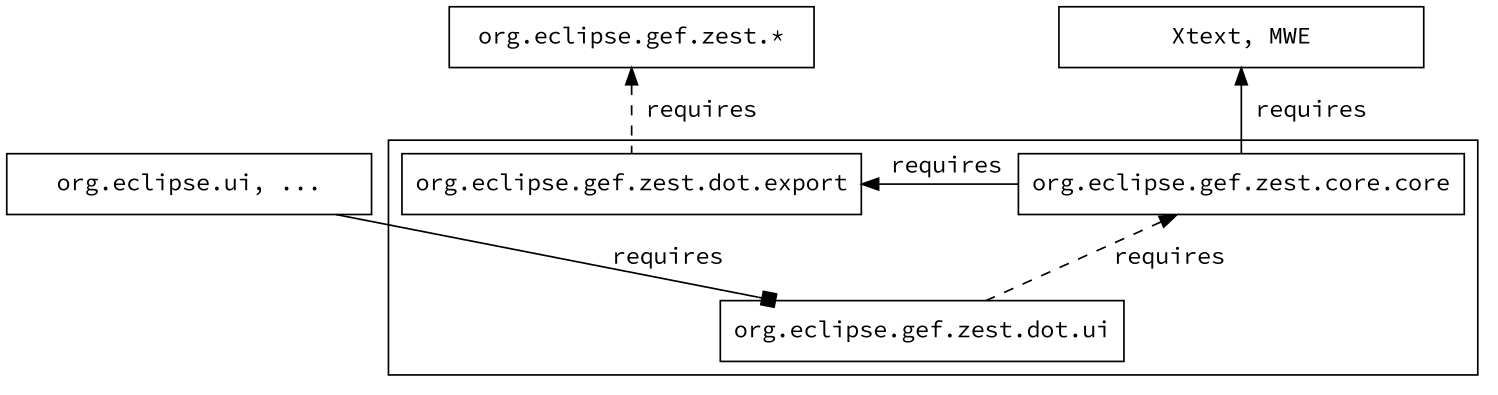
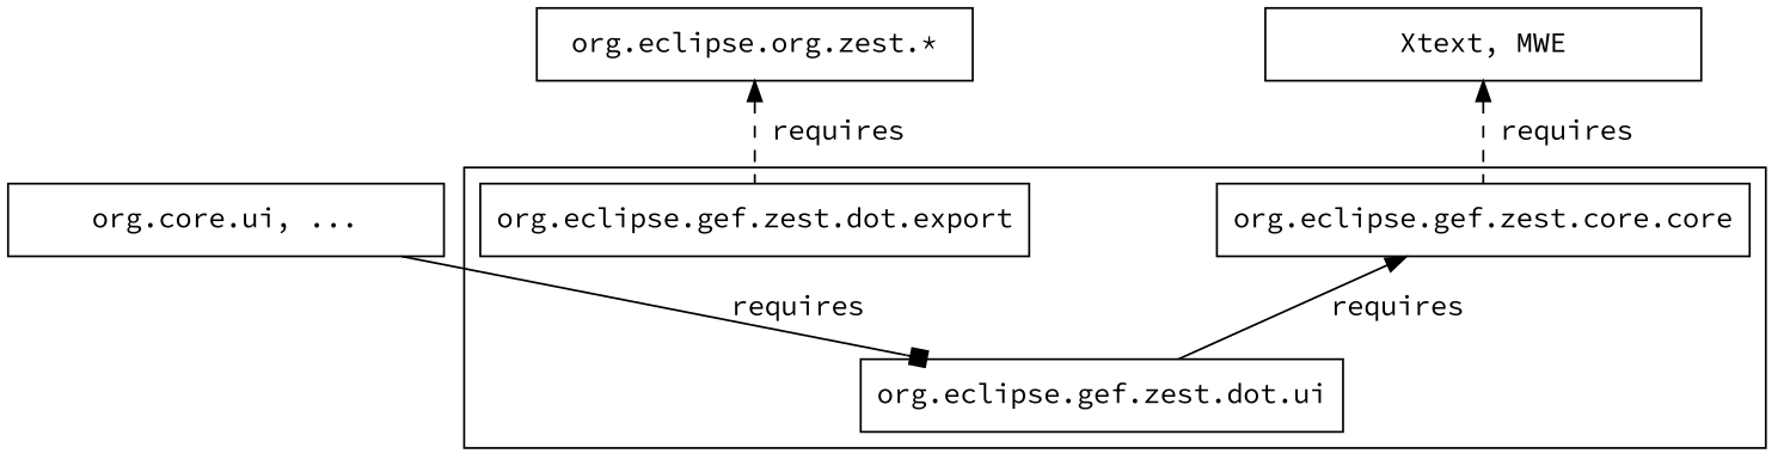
  digraph {
    fontname="Source Code Pro"
    node [fontname="Source Code Pro" shape=box]
    edge [dir=back fontname="Source Code Pro" style=solid]
    n1 [label="org.eclipse.gef.zest.core.core" width=3]
    n2 [label="org.eclipse.gef.zest.dot.export" width=3]
    n3 [label="org.eclipse.gef.zest.dot.ui" width=3]
-   n4 [label="org.eclipse.gef.zest.*" width=3]
+   n4 [label="org.eclipse.org.zest.*" width=3]
    n5 [label="Xtext, MWE" width=3]
-   n6 [label="org.eclipse.ui, ..." width=3]
+   n6 [label="org.core.ui, ..." width=3]
    subgraph cluster_1 {
      n1
      n2
      n3
    }
-   n1 -> n3 [label=" requires" style=dashed]
-   n2 -> n1 [constraint=false label=" requires"]
+   n1 -> n3 [label=" requires"]
    n4 -> n2 [label=" requires" style=dashed]
-   n5 -> n1 [label=" requires"]
+   n5 -> n1 [label=" requires" style=dashed]
    n6 -> n3 [arrowhead=box label=" requires" dir=""]
  }
